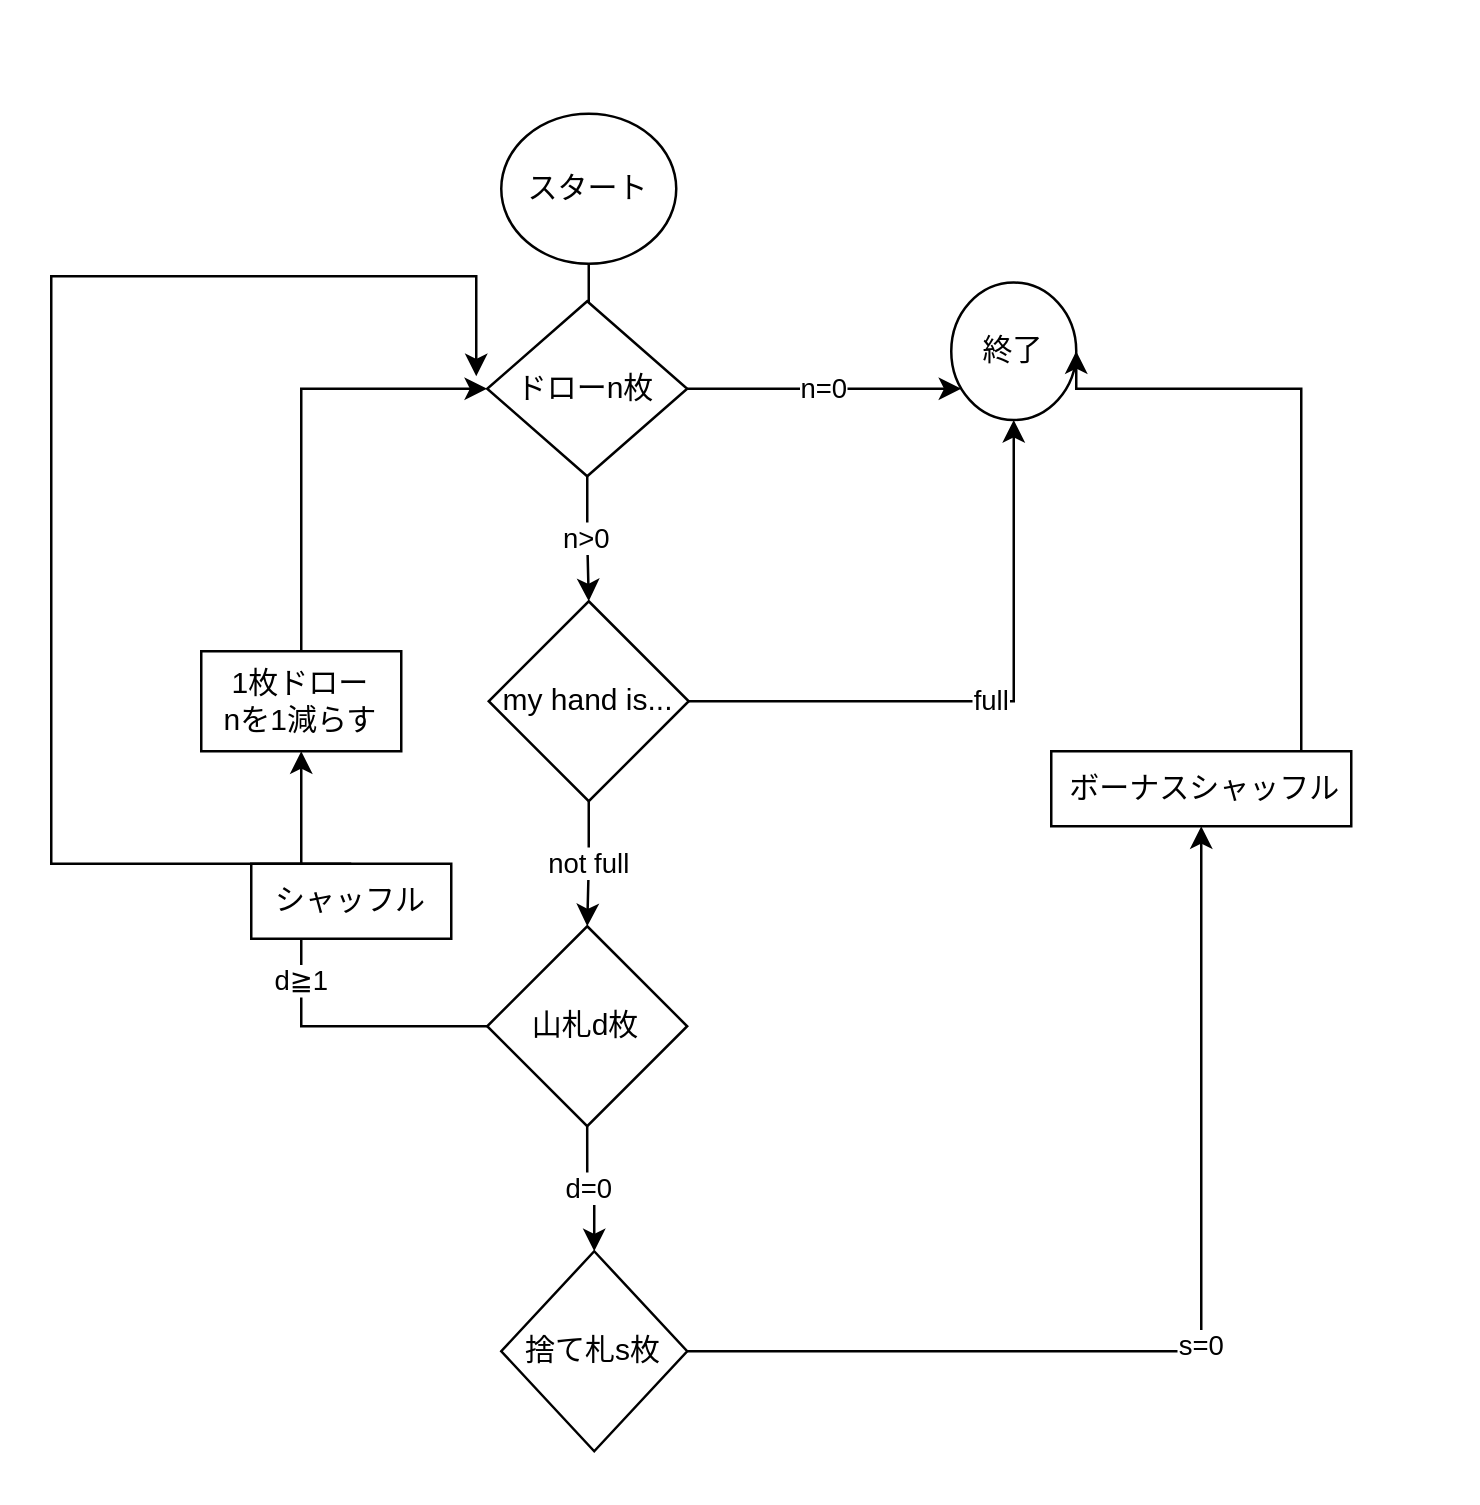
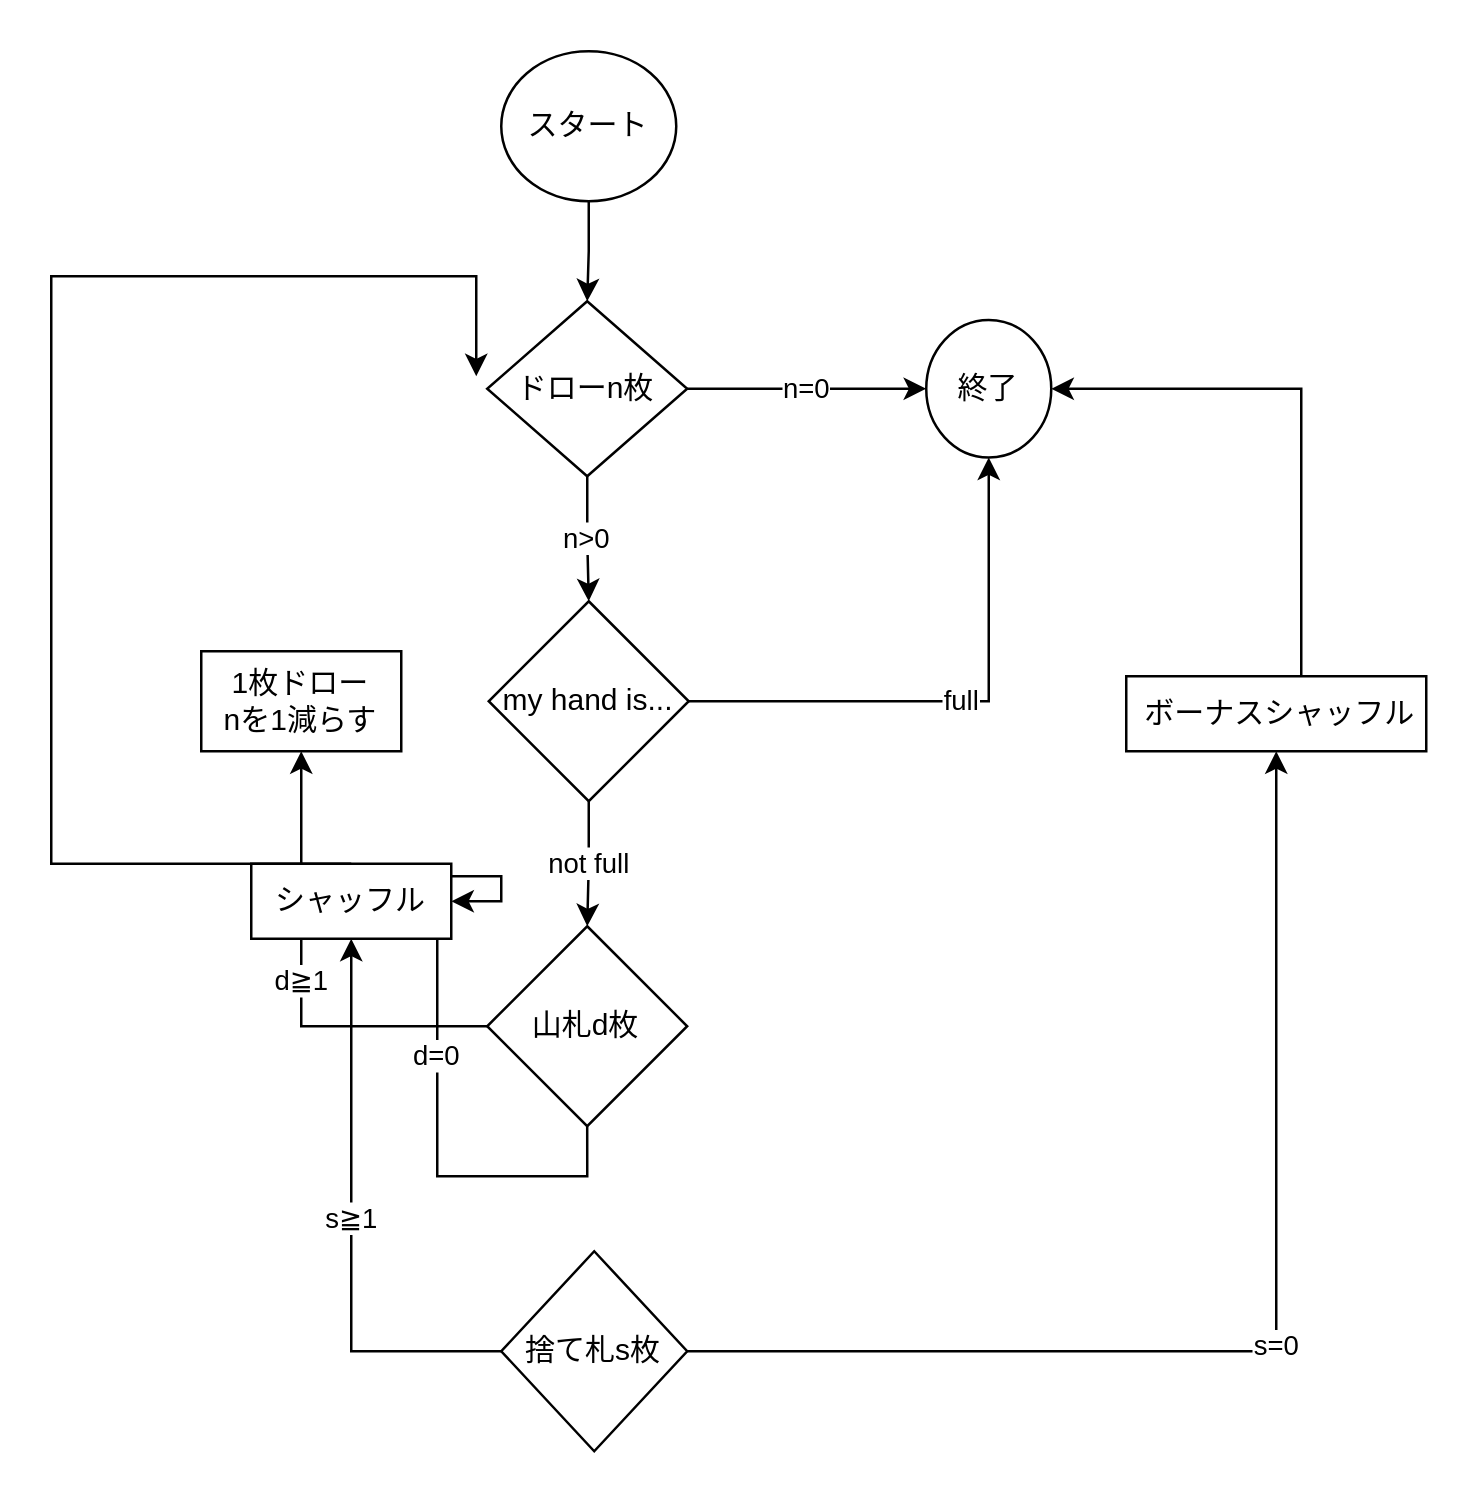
  <mxCell id="0" />
  <mxCell id="1" parent="0" />
  <mxCell id="2" style="edgeStyle=orthogonalEdgeStyle;rounded=0;orthogonalLoop=1;jettySize=auto;html=1;exitX=0.5;exitY=1;exitDx=0;exitDy=0;" edge="1" parent="1" source="3" target="6"><mxGeometry relative="1" as="geometry" /></mxCell>
- <mxCell id="3" value="スタート" style="ellipse;whiteSpace=wrap;html=1;" vertex="1" parent="1"><mxGeometry x="200" y="45" width="70" height="60" as="geometry" /></mxCell>
+ <mxCell id="3" value="スタート" style="ellipse;whiteSpace=wrap;html=1;" vertex="1" parent="1"><mxGeometry x="200" y="20" width="70" height="60" as="geometry" /></mxCell>
  <mxCell id="4" value="n=0" style="edgeStyle=orthogonalEdgeStyle;rounded=0;orthogonalLoop=1;jettySize=auto;html=1;exitX=1;exitY=0.5;exitDx=0;exitDy=0;" edge="1" parent="1" source="6" target="7"><mxGeometry relative="1" as="geometry"><Array as="points"><mxPoint x="330" y="155" /><mxPoint x="330" y="155" /></Array></mxGeometry></mxCell>
  <mxCell id="5" value="n&amp;gt;0" style="edgeStyle=orthogonalEdgeStyle;rounded=0;orthogonalLoop=1;jettySize=auto;html=1;entryX=0.5;entryY=0;entryDx=0;entryDy=0;" edge="1" parent="1" source="6" target="10"><mxGeometry relative="1" as="geometry" /></mxCell>
  <mxCell id="6" value="ドローn枚" style="rhombus;whiteSpace=wrap;html=1;" vertex="1" parent="1"><mxGeometry x="194.38" y="120" width="80" height="70" as="geometry" /></mxCell>
- <mxCell id="7" value="終了" style="ellipse;whiteSpace=wrap;html=1;" vertex="1" parent="1"><mxGeometry x="380" y="112.5" width="50" height="55" as="geometry" /></mxCell>
+ <mxCell id="7" value="終了" style="ellipse;whiteSpace=wrap;html=1;" vertex="1" parent="1"><mxGeometry x="370" y="127.5" width="50" height="55" as="geometry" /></mxCell>
  <mxCell id="8" value="full" style="edgeStyle=orthogonalEdgeStyle;rounded=0;orthogonalLoop=1;jettySize=auto;html=1;" edge="1" parent="1" source="10" target="7"><mxGeometry relative="1" as="geometry" /></mxCell>
  <mxCell id="9" value="not full" style="edgeStyle=orthogonalEdgeStyle;rounded=0;orthogonalLoop=1;jettySize=auto;html=1;exitX=0.5;exitY=1;exitDx=0;exitDy=0;" edge="1" parent="1" source="10" target="13"><mxGeometry relative="1" as="geometry" /></mxCell>
  <mxCell id="10" value="my hand is..." style="rhombus;whiteSpace=wrap;html=1;" vertex="1" parent="1"><mxGeometry x="195" y="240" width="80" height="80" as="geometry" /></mxCell>
  <mxCell id="11" value="d≧1" style="edgeStyle=orthogonalEdgeStyle;rounded=0;orthogonalLoop=1;jettySize=auto;html=1;exitX=0;exitY=0.5;exitDx=0;exitDy=0;entryX=0.5;entryY=1;entryDx=0;entryDy=0;" edge="1" parent="1" source="13" target="15"><mxGeometry relative="1" as="geometry" /></mxCell>
- <mxCell id="12" value="d=0" style="edgeStyle=orthogonalEdgeStyle;rounded=0;orthogonalLoop=1;jettySize=auto;html=1;exitX=0.5;exitY=1;exitDx=0;exitDy=0;entryX=0.5;entryY=0;entryDx=0;entryDy=0;" edge="1" parent="1" source="13" target="18"><mxGeometry relative="1" as="geometry" /></mxCell>
+ <mxCell id="12" value="d=0" style="edgeStyle=orthogonalEdgeStyle;rounded=0;orthogonalLoop=1;jettySize=auto;html=1;exitX=0.5;exitY=1;exitDx=0;exitDy=0;" edge="1" parent="1" source="13" target="20"><mxGeometry relative="1" as="geometry" /></mxCell>
  <mxCell id="13" value="山札d枚" style="rhombus;whiteSpace=wrap;html=1;" vertex="1" parent="1"><mxGeometry x="194.38" y="370" width="80" height="80" as="geometry" /></mxCell>
- <mxCell id="14" style="edgeStyle=orthogonalEdgeStyle;rounded=0;orthogonalLoop=1;jettySize=auto;html=1;exitX=0.5;exitY=0;exitDx=0;exitDy=0;entryX=0;entryY=0.5;entryDx=0;entryDy=0;" edge="1" parent="1" source="15" target="6"><mxGeometry relative="1" as="geometry"><mxPoint x="120" y="160" as="targetPoint" /></mxGeometry></mxCell>
  <mxCell id="15" value="1枚ドロー&lt;br&gt;nを1減らす" style="rounded=0;whiteSpace=wrap;html=1;" vertex="1" parent="1"><mxGeometry x="80" y="260" width="80" height="40" as="geometry" /></mxCell>
+ <mxCell id="16" value="s≧1" style="edgeStyle=orthogonalEdgeStyle;rounded=0;orthogonalLoop=1;jettySize=auto;html=1;exitX=0;exitY=0.5;exitDx=0;exitDy=0;entryX=0.5;entryY=1;entryDx=0;entryDy=0;" edge="1" parent="1" source="18" target="20"><mxGeometry relative="1" as="geometry" /></mxCell>
  <mxCell id="17" value="s=0" style="edgeStyle=orthogonalEdgeStyle;rounded=0;orthogonalLoop=1;jettySize=auto;html=1;exitX=1;exitY=0.5;exitDx=0;exitDy=0;" edge="1" parent="1" source="18" target="22"><mxGeometry relative="1" as="geometry"><mxPoint x="440" y="540" as="targetPoint" /></mxGeometry></mxCell>
  <mxCell id="18" value="捨て札s枚" style="rhombus;whiteSpace=wrap;html=1;" vertex="1" parent="1"><mxGeometry x="200" y="500" width="74.38" height="80" as="geometry" /></mxCell>
  <mxCell id="19" style="edgeStyle=orthogonalEdgeStyle;rounded=0;orthogonalLoop=1;jettySize=auto;html=1;exitX=0.5;exitY=0;exitDx=0;exitDy=0;" edge="1" parent="1" source="20"><mxGeometry relative="1" as="geometry"><mxPoint x="190" y="150" as="targetPoint" /><Array as="points"><mxPoint x="20" y="110" /><mxPoint x="190" y="110" /></Array></mxGeometry></mxCell>
  <mxCell id="20" value="シャッフル" style="rounded=0;whiteSpace=wrap;html=1;" vertex="1" parent="1"><mxGeometry x="100" y="345" width="80" height="30" as="geometry" /></mxCell>
  <mxCell id="21" style="edgeStyle=orthogonalEdgeStyle;rounded=0;orthogonalLoop=1;jettySize=auto;html=1;entryX=1;entryY=0.5;entryDx=0;entryDy=0;" edge="1" parent="1" source="22" target="7"><mxGeometry relative="1" as="geometry"><Array as="points"><mxPoint x="520" y="155" /></Array></mxGeometry></mxCell>
- <mxCell id="22" value="&amp;nbsp;ボーナスシャッフル" style="rounded=0;whiteSpace=wrap;html=1;" vertex="1" parent="1"><mxGeometry x="420" y="300" width="120" height="30" as="geometry" /></mxCell>
+ <mxCell id="22" value="&amp;nbsp;ボーナスシャッフル" style="rounded=0;whiteSpace=wrap;html=1;" vertex="1" parent="1"><mxGeometry x="450" y="270" width="120" height="30" as="geometry" /></mxCell>
